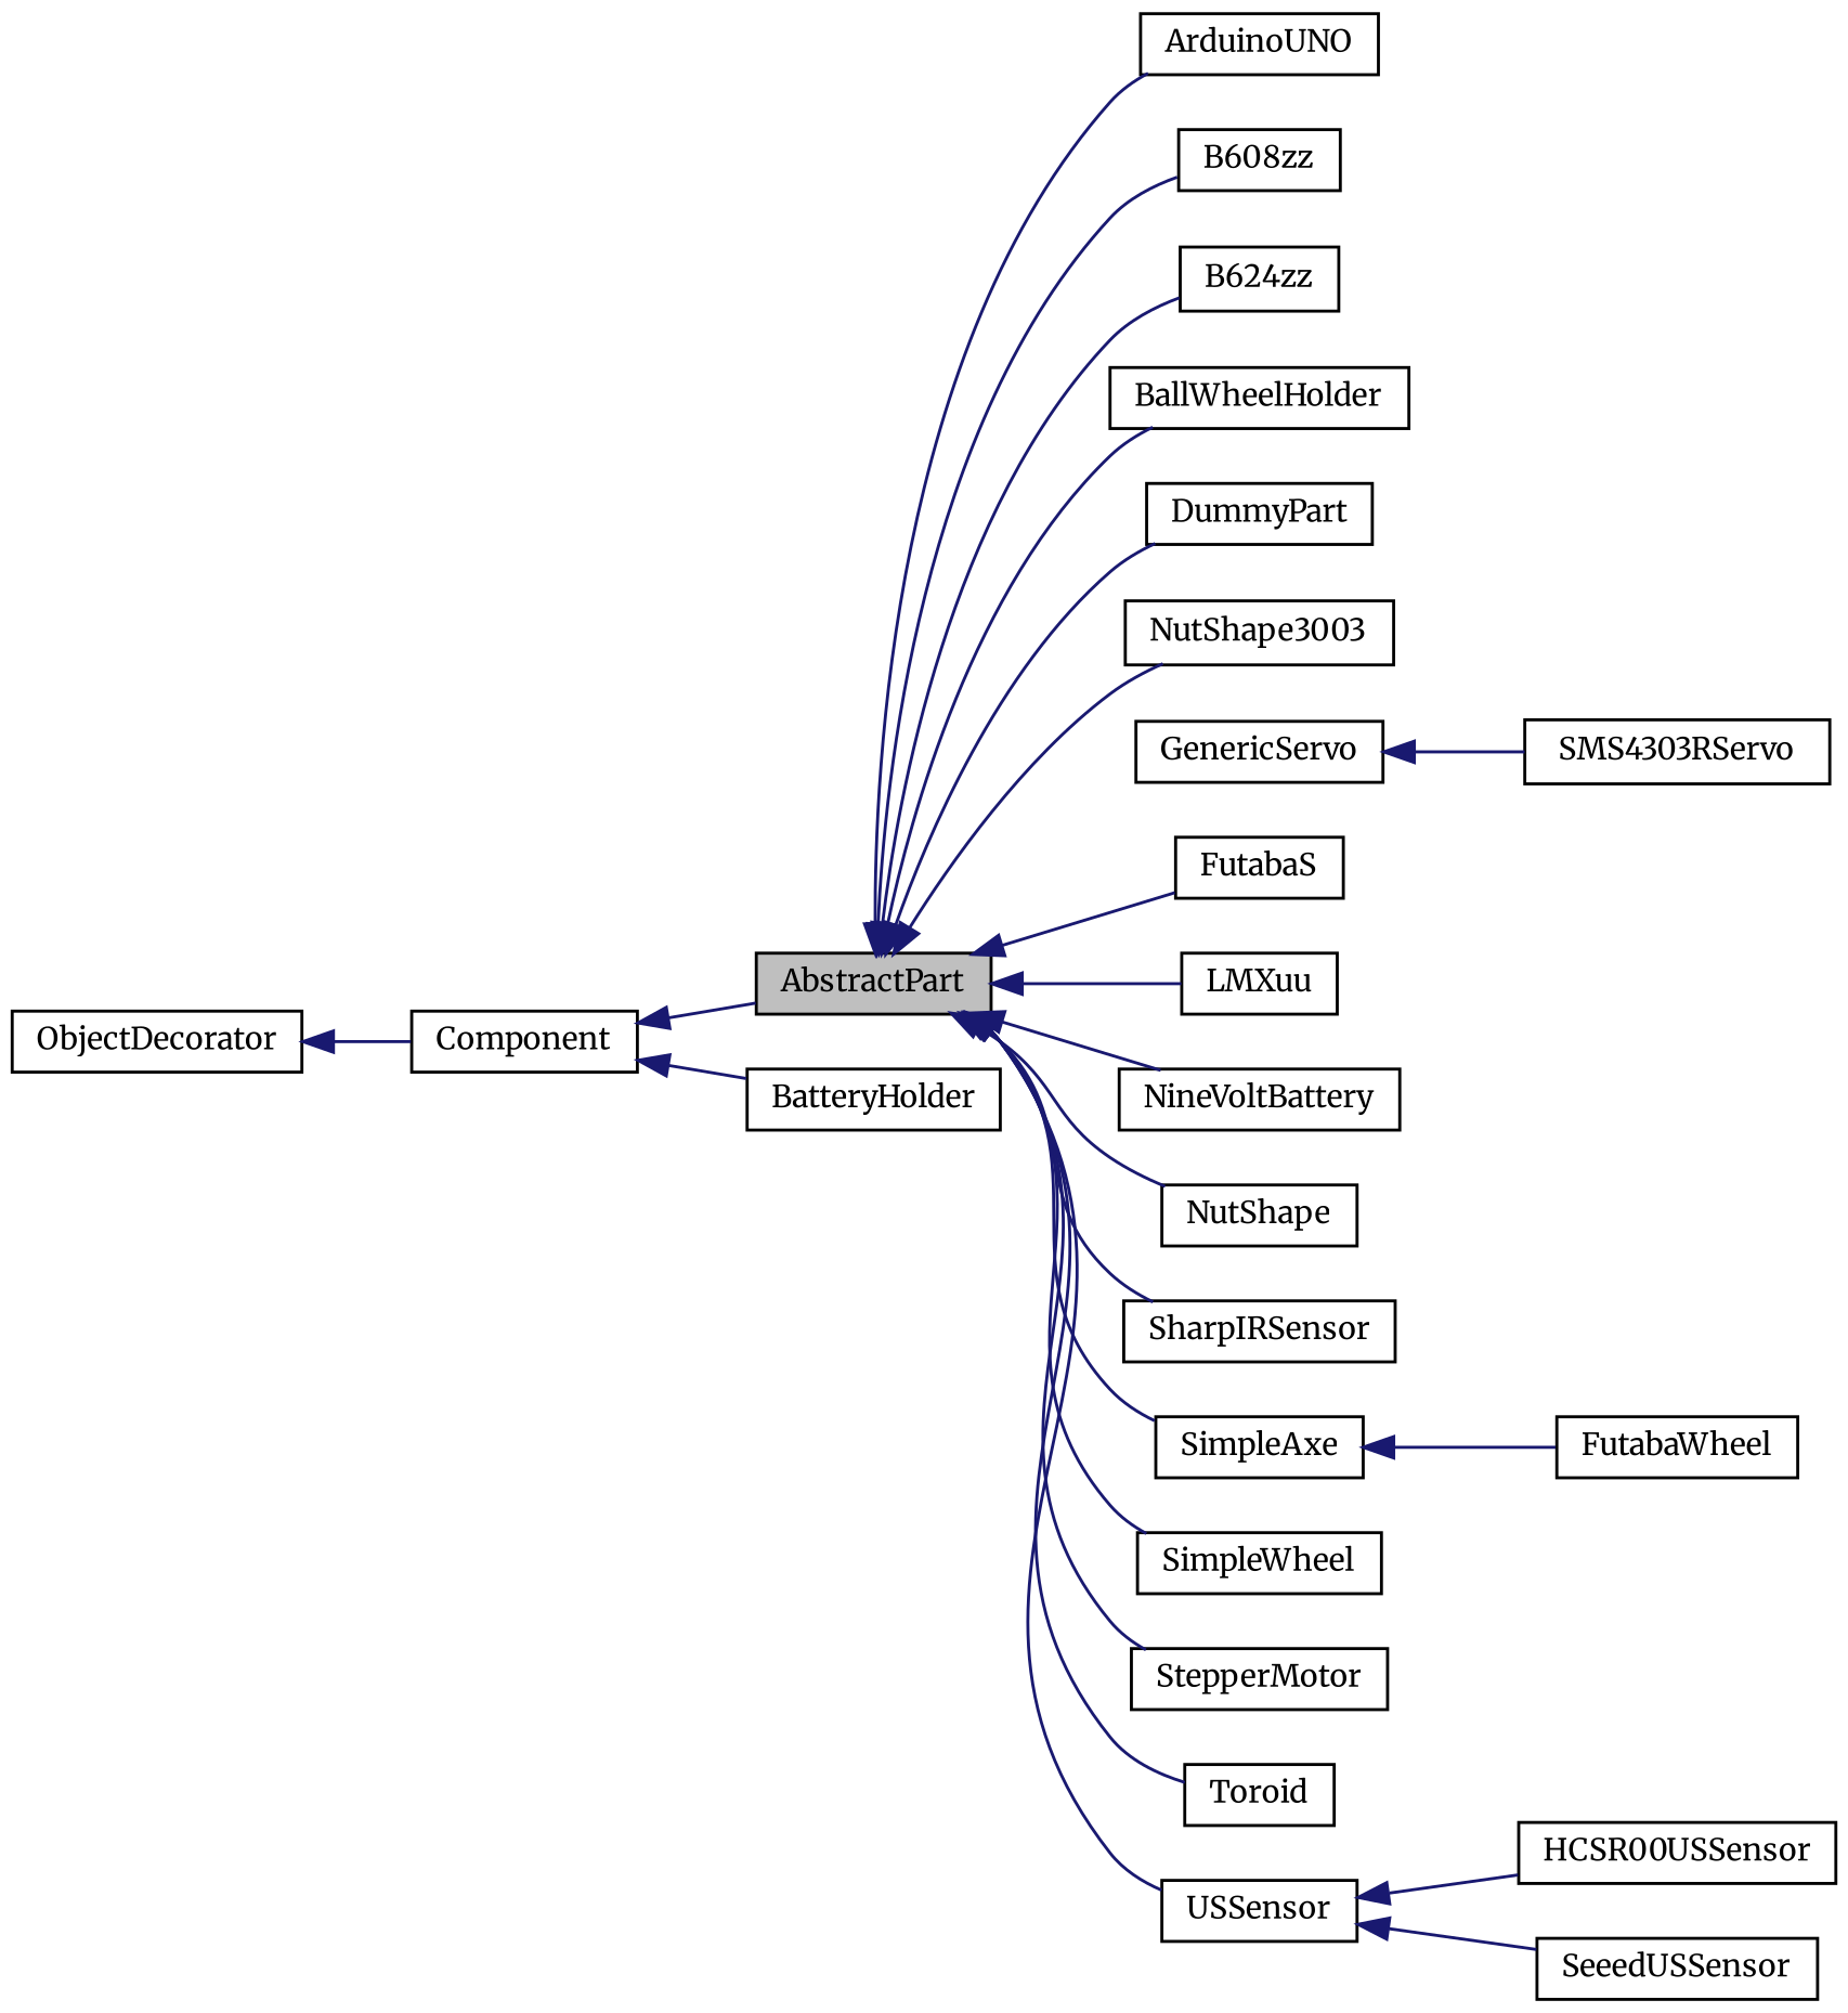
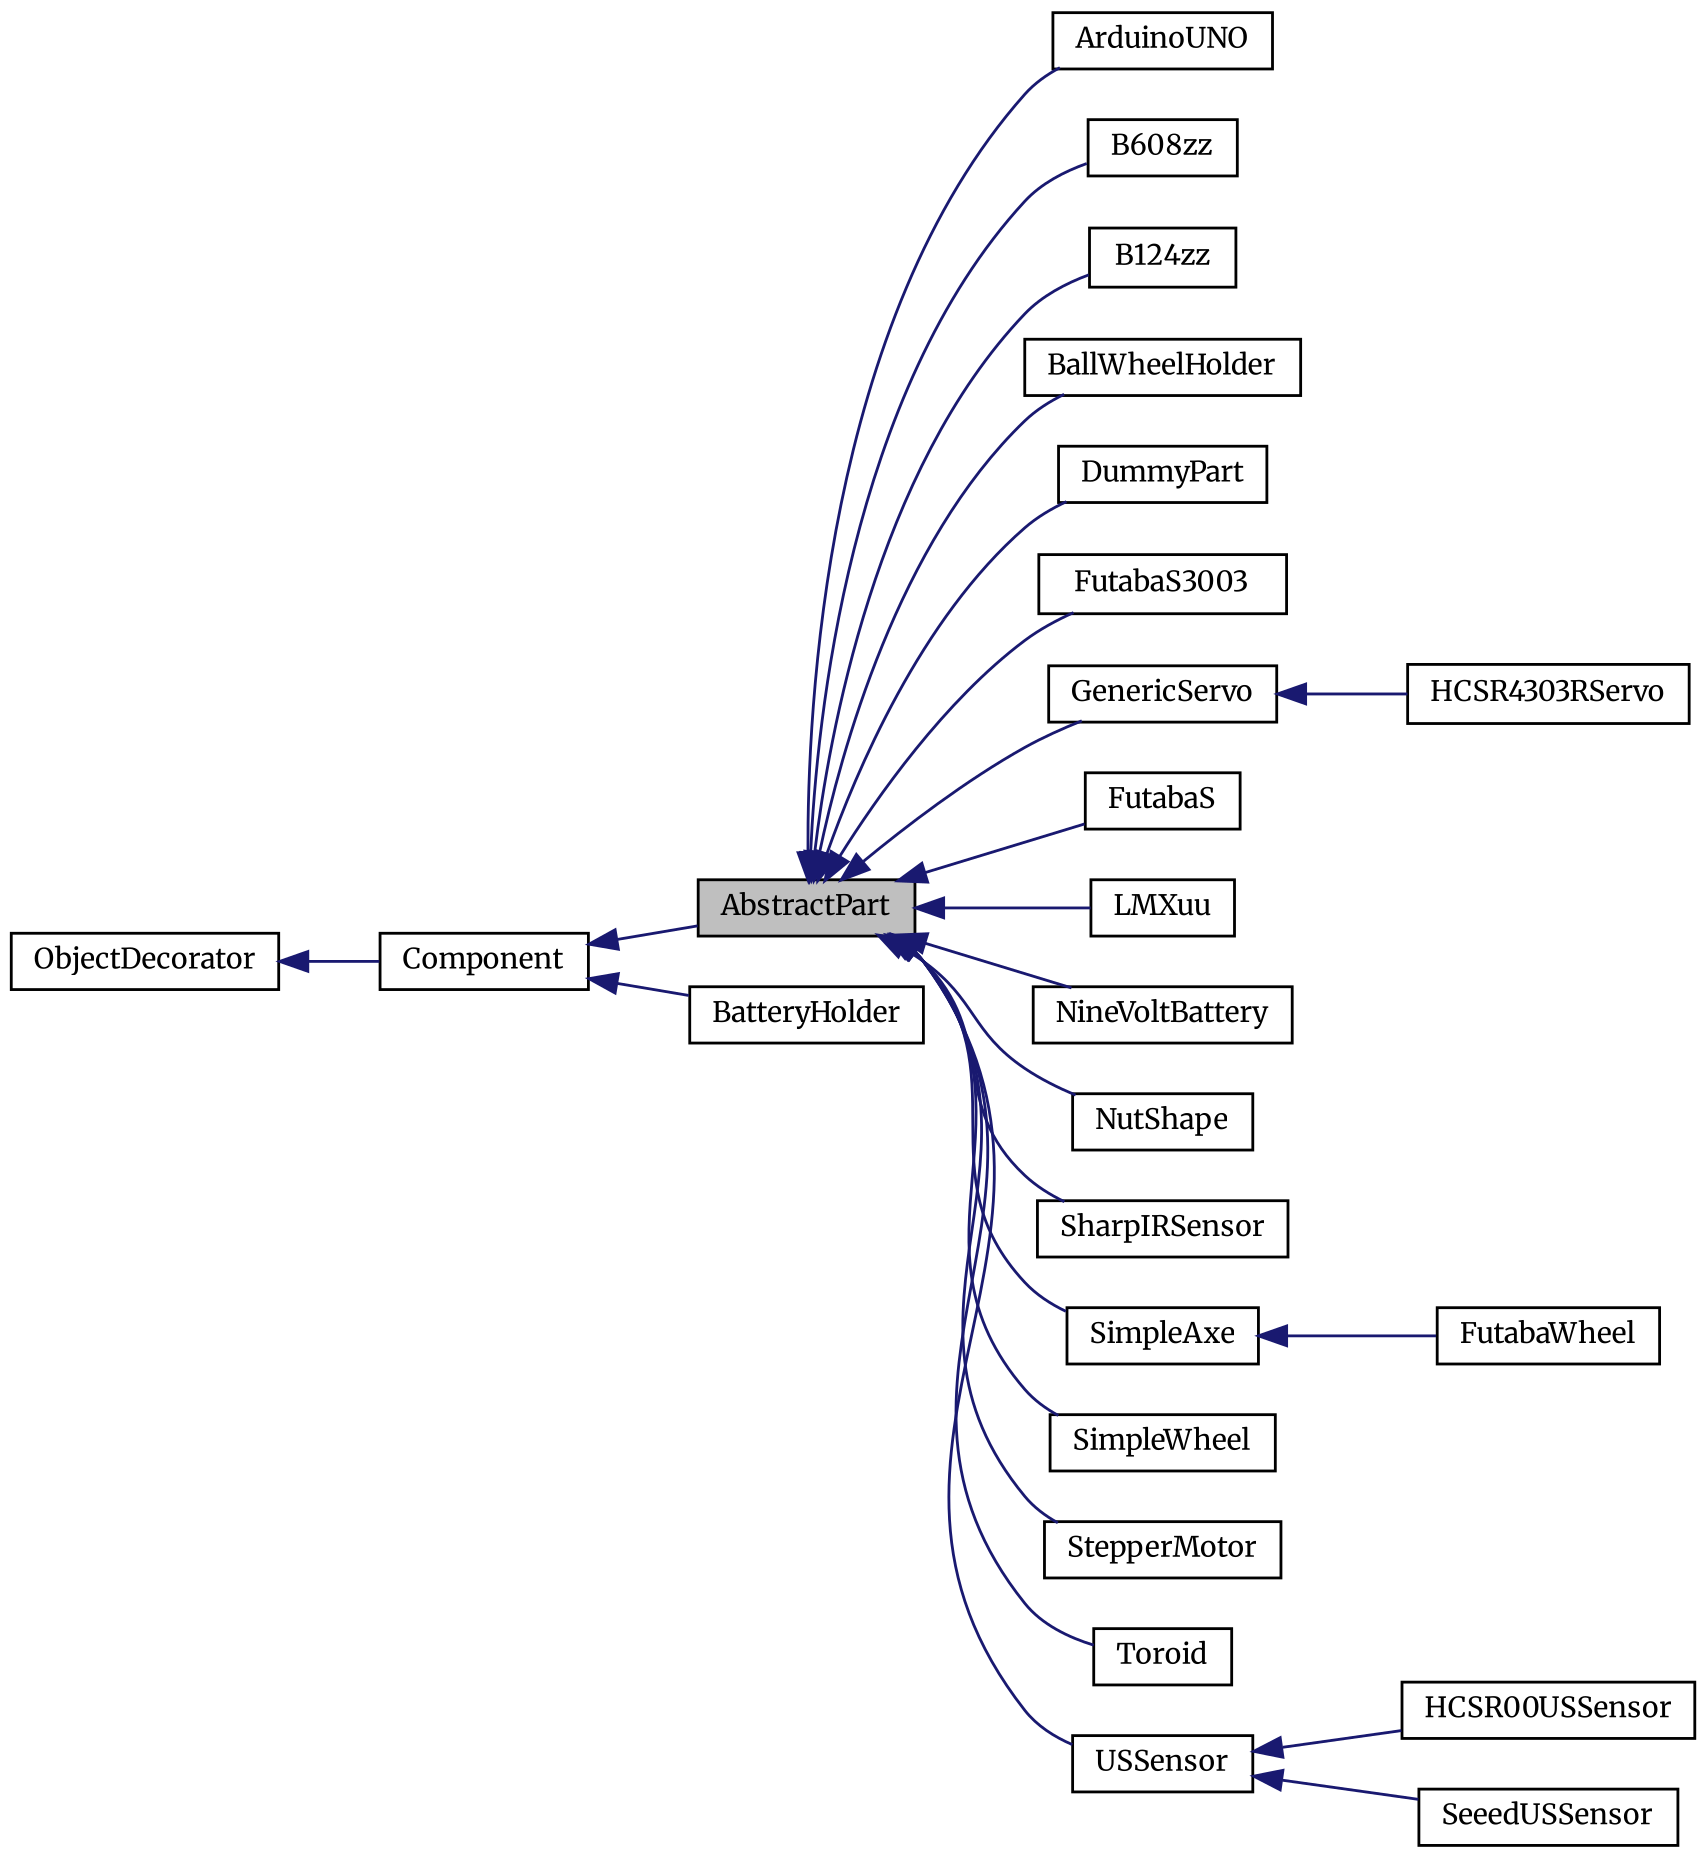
  digraph {
    fontname=Merriweather
    rankdir=LR
    node [color=black fillcolor=white fontname=Merriweather fontsize=10 shape=record style=filled]
    edge [color=midnightblue dir=back fontname=Merriweather fontsize=10 labelfontname=Helvetica labelfontsize=10 style=solid]
    n1 [fillcolor=grey75 fontcolor=black height=0.2 label=AbstractPart width=0.4]
    n2 [height=0.2 label=ArduinoUNO width=0.4]
    n3 [height=0.2 label=B608zz width=0.4]
-   n4 [height=0.2 label=B624zz width=0.4]
+   n4 [height=0.2 label=B124zz width=0.4]
    n5 [height=0.2 label=BallWheelHolder width=0.4]
    n6 [height=0.2 label=DummyPart width=0.4]
-   n7 [height=0.2 label=NutShape3003 width=0.4]
+   n7 [height=0.2 label=FutabaS3003 width=0.4]
    n8 [height=0.2 label=GenericServo width=0.4]
    n9 [height=0.2 label=FutabaS width=0.4]
    n10 [height=0.2 label=LMXuu width=0.4]
    n11 [height=0.2 label=NineVoltBattery width=0.4]
    n12 [height=0.2 label=NutShape width=0.4]
    n13 [height=0.2 label=SharpIRSensor width=0.4]
    n14 [height=0.2 label=SimpleAxe width=0.4]
    n15 [height=0.2 label=SimpleWheel width=0.4]
    n16 [height=0.2 label=StepperMotor width=0.4]
    n17 [height=0.2 label=Toroid width=0.4]
    n18 [height=0.2 label=USSensor width=0.4]
    n19 [height=0.2 label=BatteryHolder width=0.4]
-   n20 [height=0.2 label=SMS4303RServo width=0.4]
+   n20 [height=0.2 label=HCSR4303RServo width=0.4]
    n21 [height=0.2 label=FutabaWheel width=0.4]
    n22 [height=0.2 label=HCSR00USSensor width=0.4]
    n23 [height=0.2 label=SeeedUSSensor width=0.4]
    n24 [height=0.2 label=Component width=0.4]
    n25 [height=0.2 label=ObjectDecorator width=0.4]
    n1 -> n2
    n1 -> n3
    n1 -> n4
    n1 -> n5
    n1 -> n6
    n1 -> n7
+   n1 -> n8
    n1 -> n9
    n1 -> n10
    n1 -> n11
    n1 -> n12
    n1 -> n13
    n1 -> n14
    n1 -> n15
    n1 -> n16
    n1 -> n17
    n1 -> n18
    n8 -> n20
    n14 -> n21
    n18 -> n22
    n18 -> n23
    n24 -> n1
    n24 -> n19
    n25 -> n24
  }
